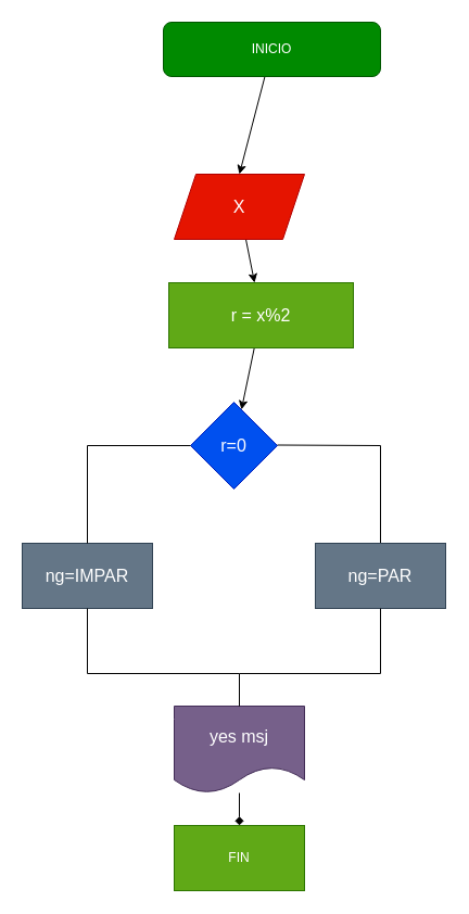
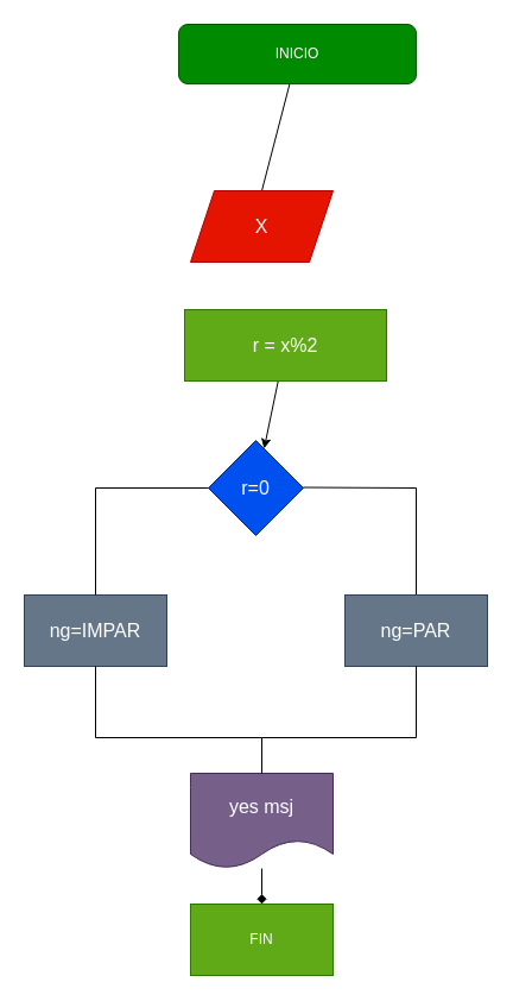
  <mxCell id="0" />
  <mxCell id="1" parent="0" />
- <mxCell id="2" value="" style="edgeStyle=none;html=1;entryX=0.5;entryY=0;entryDx=0;entryDy=0;" edge="1" parent="1" source="3" target="6"><mxGeometry relative="1" as="geometry"><mxPoint x="213.229" y="140" as="targetPoint" /></mxGeometry></mxCell>
+ <mxCell id="2" value="" style="edgeStyle=none;html=1;entryX=0.5;entryY=0;entryDx=0;entryDy=0;endArrow=none;" edge="1" parent="1" source="3" target="6"><mxGeometry relative="1" as="geometry"><mxPoint x="213.229" y="140" as="targetPoint" /></mxGeometry></mxCell>
  <mxCell id="3" value="INICIO" style="rounded=1;whiteSpace=wrap;html=1;fillColor=#008a00;fontColor=#ffffff;strokeColor=#005700;" vertex="1" parent="1"><mxGeometry x="150" y="20" width="200" height="50" as="geometry" /></mxCell>
  <mxCell id="4" value="FIN" style="rounded=0;whiteSpace=wrap;html=1;fillColor=#60a917;fontColor=#ffffff;strokeColor=#2D7600;" vertex="1" parent="1"><mxGeometry x="160" y="760" width="120" height="60" as="geometry" /></mxCell>
- <mxCell id="5" value="" style="edgeStyle=none;html=1;fontSize=16;" edge="1" parent="1" source="6" target="8"><mxGeometry relative="1" as="geometry" /></mxCell>
  <mxCell id="6" value="&lt;span style=&quot;font-size: 16px;&quot;&gt;X&lt;/span&gt;" style="shape=parallelogram;perimeter=parallelogramPerimeter;whiteSpace=wrap;html=1;fixedSize=1;fillColor=#e51400;fontColor=#ffffff;strokeColor=#B20000;" vertex="1" parent="1"><mxGeometry x="160" y="160" width="120" height="60" as="geometry" /></mxCell>
  <mxCell id="7" value="" style="edgeStyle=none;html=1;fontSize=16;" edge="1" parent="1" source="8" target="9"><mxGeometry relative="1" as="geometry" /></mxCell>
  <mxCell id="8" value="r = x%2" style="rounded=0;whiteSpace=wrap;html=1;fontSize=16;fillColor=#60a917;fontColor=#ffffff;strokeColor=#2D7600;" vertex="1" parent="1"><mxGeometry x="155" y="260" width="170" height="60" as="geometry" /></mxCell>
  <mxCell id="9" value="r=0" style="rhombus;whiteSpace=wrap;html=1;fontSize=16;fillColor=#0050ef;fontColor=#ffffff;strokeColor=#001DBC;" vertex="1" parent="1"><mxGeometry x="175" y="370" width="80" height="80" as="geometry" /></mxCell>
  <mxCell id="10" value="" style="endArrow=none;html=1;fontSize=16;" edge="1" parent="1"><mxGeometry width="50" height="50" relative="1" as="geometry"><mxPoint x="350" y="410" as="sourcePoint" /><mxPoint x="255" y="409.5" as="targetPoint" /></mxGeometry></mxCell>
  <mxCell id="11" value="" style="endArrow=none;html=1;fontSize=16;" edge="1" parent="1"><mxGeometry width="50" height="50" relative="1" as="geometry"><mxPoint x="350" y="500" as="sourcePoint" /><mxPoint x="350" y="410" as="targetPoint" /><Array as="points" /></mxGeometry></mxCell>
  <mxCell id="12" value="" style="endArrow=none;html=1;fontSize=16;" edge="1" parent="1"><mxGeometry width="50" height="50" relative="1" as="geometry"><mxPoint x="80" y="410" as="sourcePoint" /><mxPoint x="175" y="410" as="targetPoint" /></mxGeometry></mxCell>
  <mxCell id="13" value="ng=IMPAR" style="rounded=0;whiteSpace=wrap;html=1;fontSize=16;fillColor=#647687;strokeColor=#314354;fontColor=#ffffff;" vertex="1" parent="1"><mxGeometry x="20" y="500" width="120" height="60" as="geometry" /></mxCell>
  <mxCell id="14" value="ng=PAR" style="rounded=0;whiteSpace=wrap;html=1;fontSize=16;fillColor=#647687;fontColor=#ffffff;strokeColor=#314354;" vertex="1" parent="1"><mxGeometry x="290" y="500" width="120" height="60" as="geometry" /></mxCell>
  <mxCell id="15" value="" style="endArrow=none;html=1;fontSize=16;exitX=0.5;exitY=0;exitDx=0;exitDy=0;" edge="1" parent="1" source="13"><mxGeometry width="50" height="50" relative="1" as="geometry"><mxPoint x="30" y="460" as="sourcePoint" /><mxPoint x="80" y="410" as="targetPoint" /></mxGeometry></mxCell>
  <mxCell id="16" value="" style="endArrow=none;html=1;fontSize=16;" edge="1" parent="1"><mxGeometry width="50" height="50" relative="1" as="geometry"><mxPoint x="80" y="620" as="sourcePoint" /><mxPoint x="80" y="560" as="targetPoint" /></mxGeometry></mxCell>
  <mxCell id="17" value="" style="edgeStyle=none;html=1;fontSize=16;endArrow=diamond;" edge="1" parent="1" source="18" target="4"><mxGeometry relative="1" as="geometry" /></mxCell>
  <mxCell id="18" value="yes msj" style="shape=document;whiteSpace=wrap;html=1;boundedLbl=1;fontSize=16;fillColor=#76608a;fontColor=#ffffff;strokeColor=#432D57;" vertex="1" parent="1"><mxGeometry x="160" y="650" width="120" height="80" as="geometry" /></mxCell>
  <mxCell id="19" value="" style="endArrow=none;html=1;fontSize=16;" edge="1" parent="1"><mxGeometry width="50" height="50" relative="1" as="geometry"><mxPoint x="350" y="620" as="sourcePoint" /><mxPoint x="350" y="560" as="targetPoint" /></mxGeometry></mxCell>
  <mxCell id="20" value="" style="endArrow=none;html=1;fontSize=16;" edge="1" parent="1"><mxGeometry width="50" height="50" relative="1" as="geometry"><mxPoint x="220" y="620" as="sourcePoint" /><mxPoint x="80" y="620" as="targetPoint" /></mxGeometry></mxCell>
  <mxCell id="21" value="" style="endArrow=none;html=1;fontSize=16;" edge="1" parent="1"><mxGeometry width="50" height="50" relative="1" as="geometry"><mxPoint x="220" y="620" as="sourcePoint" /><mxPoint x="350" y="620" as="targetPoint" /></mxGeometry></mxCell>
  <mxCell id="22" value="" style="endArrow=none;html=1;fontSize=16;exitX=0.5;exitY=0;exitDx=0;exitDy=0;" edge="1" parent="1" source="18"><mxGeometry width="50" height="50" relative="1" as="geometry"><mxPoint x="175" y="670" as="sourcePoint" /><mxPoint x="220" y="620" as="targetPoint" /></mxGeometry></mxCell>
